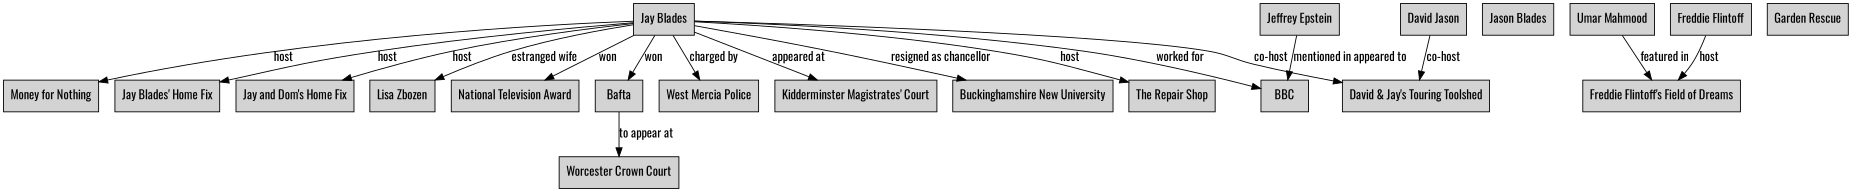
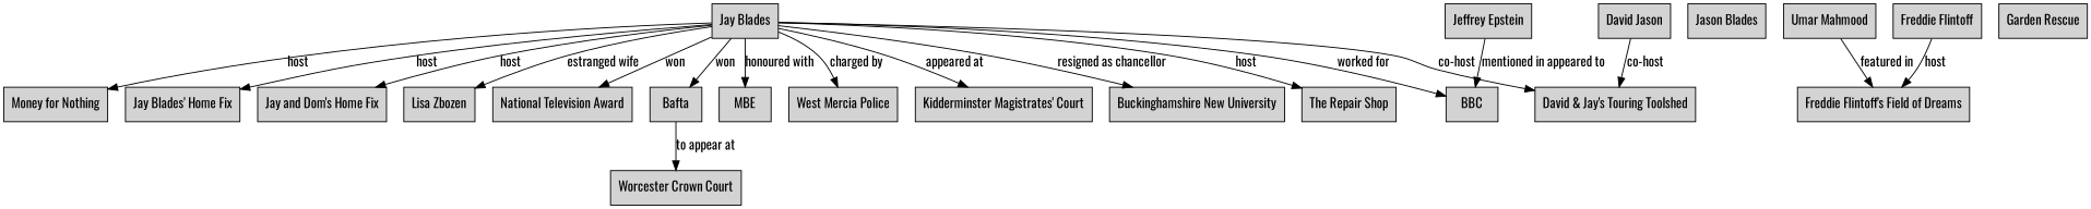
  digraph {
    beautify=true
    fontname=Oswald
    overlap_scaling=3
    node [fontname=Oswald shape=box style=filled]
    edge [fontname=Oswald]
    n1 [label="Jay Blades"]
    n2 [label="Lisa Zbozen"]
    n3 [label=BBC]
    n4 [label="West Mercia Police"]
    n5 [label="Kidderminster Magistrates' Court"]
    n6 [label="Buckinghamshire New University"]
    n7 [label="The Repair Shop"]
    n8 [label="Money for Nothing"]
    n9 [label="Jay Blades' Home Fix"]
    n10 [label="Jay and Dom's Home Fix"]
    n11 [label="David & Jay's Touring Toolshed"]
    n12 [label="National Television Award"]
    n13 [label=Bafta]
+   n14 [label=MBE]
    n15 [label="Worcester Crown Court"]
    n16 [label="Jason Blades"]
    n17 [label="Umar Mahmood"]
    n18 [label="Freddie Flintoff's Field of Dreams"]
    n19 [label="David Jason"]
    n20 [label="Freddie Flintoff"]
    n21 [label="Jeffrey Epstein"]
    n22 [label="Garden Rescue"]
    n1 -> n2 [label="estranged wife"]
    n1 -> n3 [label="worked for"]
    n1 -> n4 [label="charged by"]
    n1 -> n5 [label="appeared at"]
    n1 -> n6 [label="resigned as chancellor"]
    n1 -> n7 [label=host]
    n1 -> n8 [label=host]
    n1 -> n9 [label=host]
    n1 -> n10 [label=host]
    n1 -> n11 [label="co-host"]
    n1 -> n12 [label=won]
    n1 -> n13 [label=won]
+   n1 -> n14 [label="honoured with"]
    n13 -> n15 [label="to appear at"]
    n17 -> n18 [label="featured in"]
    n19 -> n11 [label="co-host"]
    n20 -> n18 [label=host]
    n21 -> n3 [label="mentioned in appeared to"]
  }
